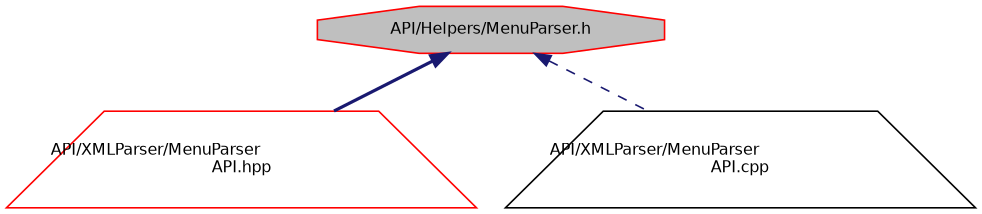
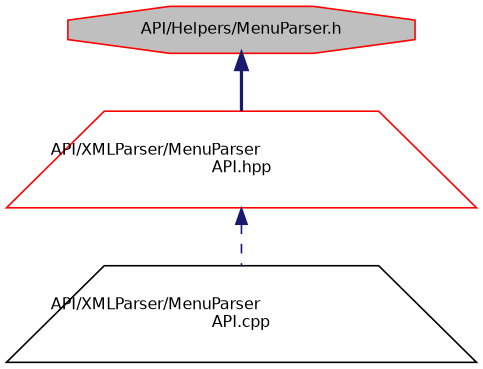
  digraph {
    node [color=red fillcolor=white fontname=Helvetica fontsize=10 shape=trapezium style=filled]
    edge [color=midnightblue dir=back fontname=Helvetica fontsize=10 labelfontname=Helvetica labelfontsize=10]
    n1 [fillcolor=grey75 fontcolor=black height=0.2 label="API/Helpers/MenuParser.h" shape=octagon width=0.4]
    n2 [height=0.2 label="API/XMLParser/MenuParser\lAPI.hpp" width=0.4]
    n3 [color=black height=0.2 label="API/XMLParser/MenuParser\lAPI.cpp" width=0.4]
    n1 -> n2 [style=bold]
-   n1 -> n3 [style=dashed]
+   n2 -> n3 [style=dashed]
  }
